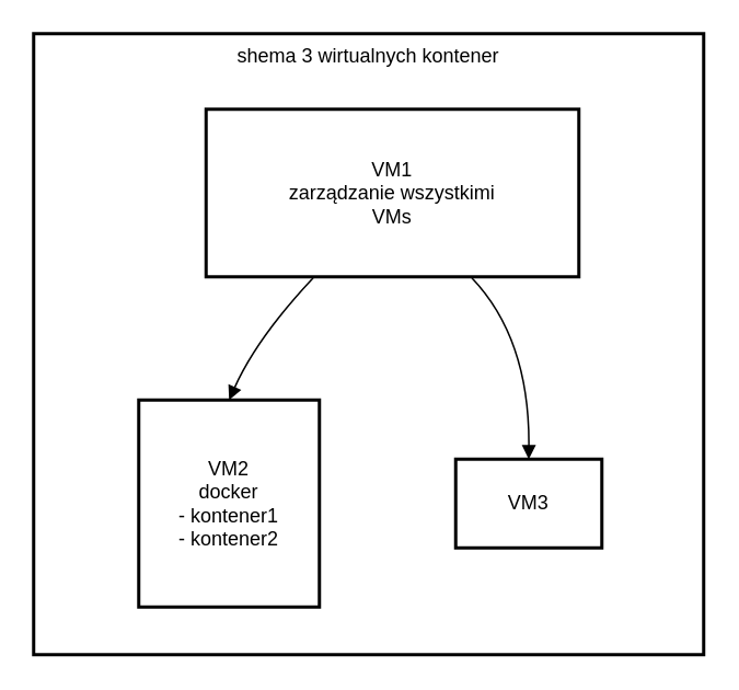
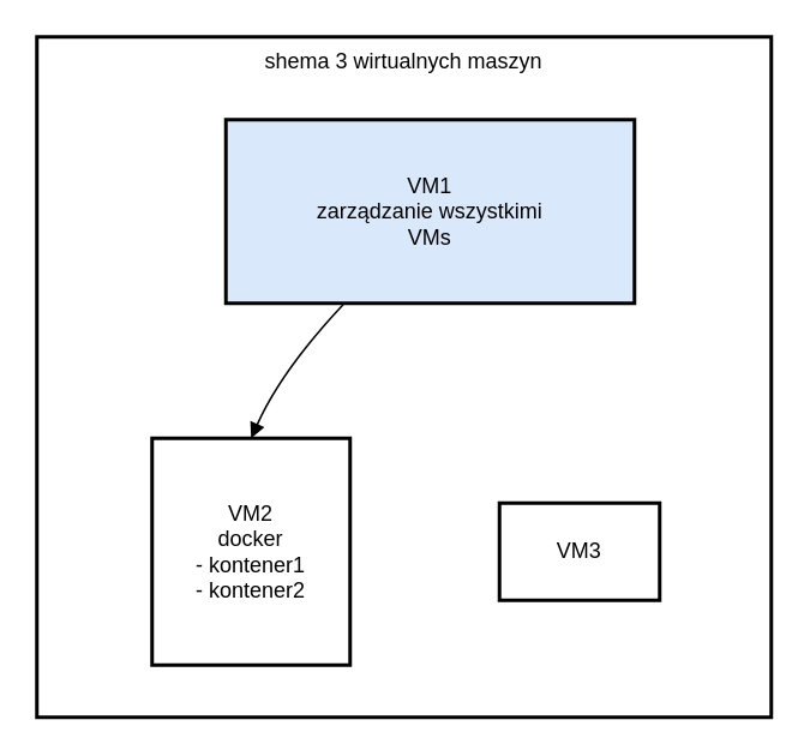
  <mxCell id="0" />
  <mxCell id="1" parent="0" />
- <mxCell id="2" value="shema 3 wirtualnych kontener" style="whiteSpace=wrap;strokeWidth=2;verticalAlign=top;" vertex="1" parent="1"><mxGeometry x="20" y="20" width="408" height="378" as="geometry" /></mxCell>
- <mxCell id="3" value="VM1&#10;zarządzanie wszystkimi&#10;VMs" style="whiteSpace=wrap;strokeWidth=2;" vertex="1" parent="2"><mxGeometry x="105" y="46" width="227" height="102" as="geometry" /></mxCell>
+ <mxCell id="2" value="shema 3 wirtualnych maszyn" style="whiteSpace=wrap;strokeWidth=2;verticalAlign=top;" vertex="1" parent="1"><mxGeometry x="20" y="20" width="408" height="378" as="geometry" /></mxCell>
+ <mxCell id="3" value="VM1&#10;zarządzanie wszystkimi&#10;VMs" style="whiteSpace=wrap;strokeWidth=2;fillColor=#dae8fc;" vertex="1" parent="2"><mxGeometry x="105" y="46" width="227" height="102" as="geometry" /></mxCell>
  <mxCell id="4" value="VM2&#10;docker&#10;- kontener1&#10;- kontener2" style="whiteSpace=wrap;strokeWidth=2;" vertex="1" parent="2"><mxGeometry x="64" y="223" width="110" height="126" as="geometry" /></mxCell>
  <mxCell id="5" value="VM3" style="whiteSpace=wrap;strokeWidth=2;" vertex="1" parent="2"><mxGeometry x="257" y="259" width="89" height="54" as="geometry" /></mxCell>
  <mxCell id="6" value="" style="curved=1;startArrow=none;endArrow=block;exitX=0.29;exitY=1;entryX=0.5;entryY=0;" edge="1" parent="2" source="3" target="4"><mxGeometry relative="1" as="geometry"><Array as="points"><mxPoint x="136" y="185" /></Array></mxGeometry></mxCell>
- <mxCell id="7" value="" style="curved=1;startArrow=none;endArrow=block;exitX=0.71;exitY=1;entryX=0.5;entryY=-0.01;" edge="1" parent="2" source="3" target="5"><mxGeometry relative="1" as="geometry"><Array as="points"><mxPoint x="302" y="185" /></Array></mxGeometry></mxCell>
